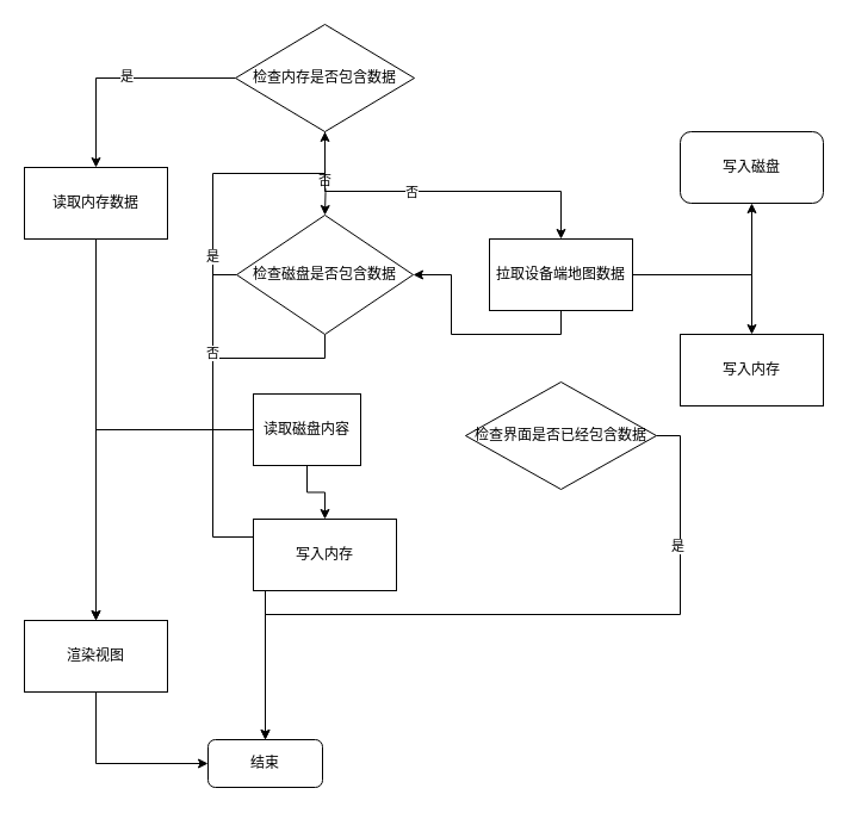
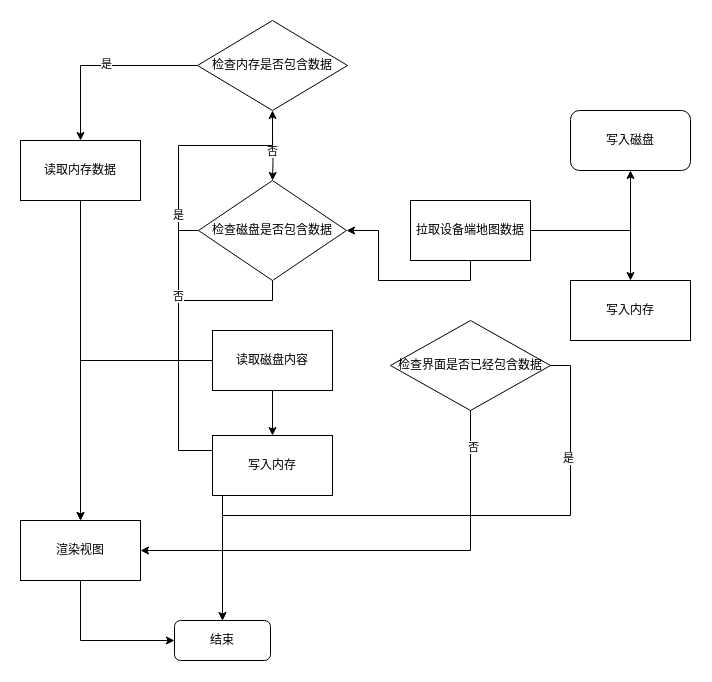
  <mxCell id="0" />
  <mxCell id="1" parent="0" />
  <mxCell id="2" style="edgeStyle=orthogonalEdgeStyle;rounded=0;orthogonalLoop=1;jettySize=auto;html=1;exitX=0;exitY=0.5;exitDx=0;exitDy=0;entryX=0.5;entryY=0;entryDx=0;entryDy=0;" edge="1" parent="1" source="32" target="8"><mxGeometry relative="1" as="geometry"><mxPoint x="193" y="90" as="sourcePoint" /></mxGeometry></mxCell>
  <mxCell id="3" value="是" style="edgeLabel;html=1;align=center;verticalAlign=middle;resizable=0;points=[];" vertex="1" connectable="0" parent="2"><mxGeometry x="-0.043" y="-2" relative="1" as="geometry"><mxPoint as="offset" /></mxGeometry></mxCell>
  <mxCell id="4" value="" style="edgeStyle=orthogonalEdgeStyle;rounded=0;orthogonalLoop=1;jettySize=auto;html=1;entryX=0.5;entryY=0;entryDx=0;entryDy=0;" edge="1" parent="1" target="31"><mxGeometry relative="1" as="geometry"><mxPoint x="272" y="140" as="sourcePoint" /><mxPoint x="272" y="180" as="targetPoint" /></mxGeometry></mxCell>
  <mxCell id="5" value="否" style="edgeLabel;html=1;align=center;verticalAlign=middle;resizable=0;points=[];" vertex="1" connectable="0" parent="4"><mxGeometry x="-0.5" y="-1" relative="1" as="geometry"><mxPoint as="offset" /></mxGeometry></mxCell>
  <mxCell id="6" value="" style="edgeStyle=orthogonalEdgeStyle;rounded=0;orthogonalLoop=1;jettySize=auto;html=1;entryX=0;entryY=0.5;entryDx=0;entryDy=0;exitX=0.5;exitY=1;exitDx=0;exitDy=0;" edge="1" parent="1" source="15" target="9"><mxGeometry relative="1" as="geometry"><mxPoint x="80" y="400" as="sourcePoint" /><mxPoint x="80" y="370" as="targetPoint" /></mxGeometry></mxCell>
  <mxCell id="7" style="edgeStyle=orthogonalEdgeStyle;rounded=0;orthogonalLoop=1;jettySize=auto;html=1;exitX=0.5;exitY=1;exitDx=0;exitDy=0;entryX=0.5;entryY=0;entryDx=0;entryDy=0;" edge="1" parent="1" source="8" target="15"><mxGeometry relative="1" as="geometry" /></mxCell>
  <mxCell id="8" value="读取内存数据" style="rounded=0;whiteSpace=wrap;html=1;" vertex="1" parent="1"><mxGeometry x="20" y="140" width="120" height="60" as="geometry" /></mxCell>
  <mxCell id="9" value="结束" style="rounded=1;whiteSpace=wrap;html=1;" vertex="1" parent="1"><mxGeometry x="174" y="620" width="96" height="40" as="geometry" /></mxCell>
  <mxCell id="10" value="是" style="edgeStyle=orthogonalEdgeStyle;rounded=0;orthogonalLoop=1;jettySize=auto;html=1;exitX=0.5;exitY=1;exitDx=0;exitDy=0;" edge="1" parent="1" source="31" target="32"><mxGeometry relative="1" as="geometry"><mxPoint x="272" y="280" as="sourcePoint" /></mxGeometry></mxCell>
- <mxCell id="11" value="" style="edgeStyle=orthogonalEdgeStyle;rounded=0;orthogonalLoop=1;jettySize=auto;html=1;exitX=0.5;exitY=1;exitDx=0;exitDy=0;" edge="1" parent="1" source="32" target="23"><mxGeometry relative="1" as="geometry"><mxPoint x="272" y="140" as="sourcePoint" /><Array as="points"><mxPoint x="272" y="110" /><mxPoint x="272" y="160" /><mxPoint x="470" y="160" /></Array></mxGeometry></mxCell>
- <mxCell id="12" value="否" style="edgeLabel;html=1;align=center;verticalAlign=middle;resizable=0;points=[];" vertex="1" connectable="0" parent="11"><mxGeometry x="-0.152" relative="1" as="geometry"><mxPoint as="offset" /></mxGeometry></mxCell>
  <mxCell id="13" style="edgeStyle=orthogonalEdgeStyle;rounded=0;orthogonalLoop=1;jettySize=auto;html=1;entryX=0.5;entryY=0;entryDx=0;entryDy=0;exitX=0;exitY=0.5;exitDx=0;exitDy=0;" edge="1" parent="1" source="31" target="9"><mxGeometry relative="1" as="geometry"><mxPoint x="210" y="240" as="sourcePoint" /></mxGeometry></mxCell>
  <mxCell id="14" value="否" style="edgeLabel;html=1;align=center;verticalAlign=middle;resizable=0;points=[];" vertex="1" connectable="0" parent="13"><mxGeometry x="-0.626" y="-1" relative="1" as="geometry"><mxPoint as="offset" /></mxGeometry></mxCell>
  <mxCell id="15" value="渲染视图" style="rounded=0;whiteSpace=wrap;html=1;" vertex="1" parent="1"><mxGeometry x="20" y="520" width="120" height="60" as="geometry" /></mxCell>
  <mxCell id="16" style="edgeStyle=orthogonalEdgeStyle;rounded=0;orthogonalLoop=1;jettySize=auto;html=1;exitX=0;exitY=0.5;exitDx=0;exitDy=0;" edge="1" parent="1" source="18" target="15"><mxGeometry relative="1" as="geometry" /></mxCell>
  <mxCell id="17" value="" style="edgeStyle=orthogonalEdgeStyle;rounded=0;orthogonalLoop=1;jettySize=auto;html=1;" edge="1" parent="1" source="18" target="19"><mxGeometry relative="1" as="geometry" /></mxCell>
- <mxCell id="18" value="读取磁盘内容" style="rounded=0;whiteSpace=wrap;html=1;" vertex="1" parent="1"><mxGeometry x="212" y="330" width="90" height="60" as="geometry" /></mxCell>
+ <mxCell id="18" value="读取磁盘内容" style="rounded=0;whiteSpace=wrap;html=1;" vertex="1" parent="1"><mxGeometry x="212" y="330" width="120" height="60" as="geometry" /></mxCell>
  <mxCell id="19" value="写入内存" style="whiteSpace=wrap;html=1;rounded=0;" vertex="1" parent="1"><mxGeometry x="212" y="435" width="120" height="60" as="geometry" /></mxCell>
  <mxCell id="20" value="" style="edgeStyle=orthogonalEdgeStyle;rounded=0;orthogonalLoop=1;jettySize=auto;html=1;" edge="1" parent="1" source="23" target="24"><mxGeometry relative="1" as="geometry" /></mxCell>
  <mxCell id="21" style="edgeStyle=orthogonalEdgeStyle;rounded=0;orthogonalLoop=1;jettySize=auto;html=1;exitX=1;exitY=0.5;exitDx=0;exitDy=0;entryX=0.5;entryY=1;entryDx=0;entryDy=0;" edge="1" parent="1" source="23" target="25"><mxGeometry relative="1" as="geometry" /></mxCell>
  <mxCell id="22" style="edgeStyle=orthogonalEdgeStyle;rounded=0;orthogonalLoop=1;jettySize=auto;html=1;exitX=0.5;exitY=1;exitDx=0;exitDy=0;" edge="1" parent="1" source="23" target="31"><mxGeometry relative="1" as="geometry" /></mxCell>
  <mxCell id="23" value="拉取设备端地图数据" style="rounded=0;whiteSpace=wrap;html=1;" vertex="1" parent="1"><mxGeometry x="410" y="200" width="120" height="60" as="geometry" /></mxCell>
  <mxCell id="24" value="写入内存" style="rounded=0;whiteSpace=wrap;html=1;" vertex="1" parent="1"><mxGeometry x="570" y="280" width="120" height="60" as="geometry" /></mxCell>
  <mxCell id="25" value="写入磁盘" style="whiteSpace=wrap;html=1;rounded=1;" vertex="1" parent="1"><mxGeometry x="570" y="110" width="120" height="60" as="geometry" /></mxCell>
- <mxCell id="28" style="edgeStyle=orthogonalEdgeStyle;rounded=0;orthogonalLoop=1;jettySize=auto;html=1;exitX=1;exitY=0.5;exitDx=0;exitDy=0;entryX=0.5;entryY=0;entryDx=0;entryDy=0;" edge="1" parent="1" source="30" target="9"><mxGeometry relative="1" as="geometry" /></mxCell>
+ <mxCell id="26" style="edgeStyle=orthogonalEdgeStyle;rounded=0;orthogonalLoop=1;jettySize=auto;html=1;exitX=0.5;exitY=1;exitDx=0;exitDy=0;entryX=1;entryY=0.5;entryDx=0;entryDy=0;" edge="1" parent="1" source="30" target="15"><mxGeometry relative="1" as="geometry"><mxPoint x="470" y="470" as="targetPoint" /></mxGeometry></mxCell>
+ <mxCell id="27" value="否" style="edgeLabel;html=1;align=center;verticalAlign=middle;resizable=0;points=[];" vertex="1" connectable="0" parent="26"><mxGeometry x="-0.847" y="2" relative="1" as="geometry"><mxPoint as="offset" /></mxGeometry></mxCell>
+ <mxCell id="28" style="edgeStyle=orthogonalEdgeStyle;rounded=0;orthogonalLoop=1;jettySize=auto;html=1;exitX=1;exitY=0.5;exitDx=0;exitDy=0;entryX=0.5;entryY=0;entryDx=0;entryDy=0;endArrow=open;" edge="1" parent="1" source="30" target="9"><mxGeometry relative="1" as="geometry" /></mxCell>
  <mxCell id="29" value="是" style="edgeLabel;html=1;align=center;verticalAlign=middle;resizable=0;points=[];" vertex="1" connectable="0" parent="28"><mxGeometry x="-0.639" y="-3" relative="1" as="geometry"><mxPoint as="offset" /></mxGeometry></mxCell>
  <mxCell id="30" value="检查界面是否已经包含数据" style="rhombus;whiteSpace=wrap;html=1;" vertex="1" parent="1"><mxGeometry x="390" y="320" width="160" height="90" as="geometry" /></mxCell>
  <mxCell id="31" value="检查磁盘是否包含数据" style="rhombus;whiteSpace=wrap;html=1;" vertex="1" parent="1"><mxGeometry x="198" y="180" width="148" height="100" as="geometry" /></mxCell>
  <mxCell id="32" value="检查内存是否包含数据" style="rhombus;whiteSpace=wrap;html=1;" vertex="1" parent="1"><mxGeometry x="197" y="20" width="150" height="90" as="geometry" /></mxCell>
